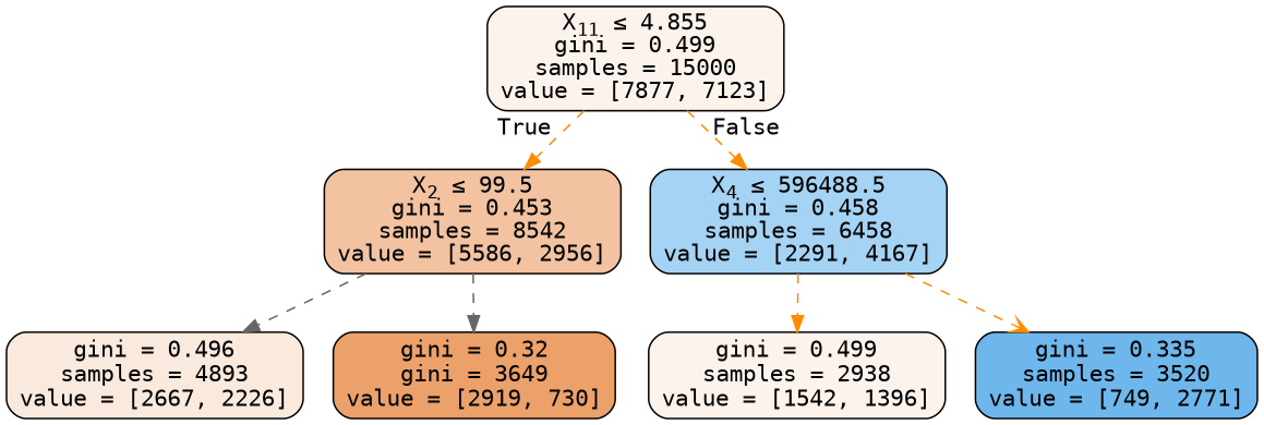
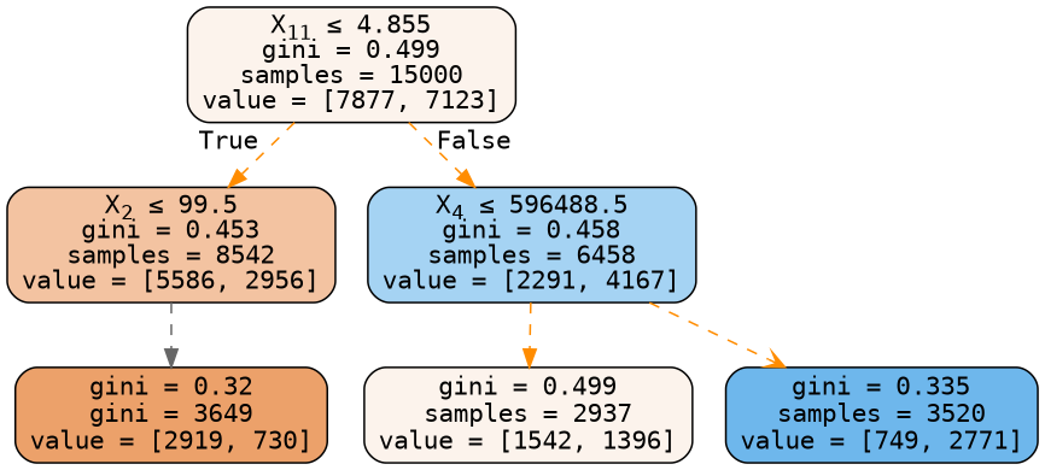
  digraph {
    fontname="DejaVu Sans Mono"
    node [color=black fillcolor="#e5813918" fontname="DejaVu Sans Mono" shape=box style="filled, rounded"]
    edge [arrowhead=normal color=darkorange fontname="DejaVu Sans Mono" style=dashed]
    n1 [label=<X<SUB>11</SUB> &le; 4.855<br/>gini = 0.499<br/>samples = 15000<br/>value = [7877, 7123]>]
    n2 [fillcolor="#e5813978" label=<X<SUB>2</SUB> &le; 99.5<br/>gini = 0.453<br/>samples = 8542<br/>value = [5586, 2956]>]
    n3 [fillcolor="#399de573" label=<X<SUB>4</SUB> &le; 596488.5<br/>gini = 0.458<br/>samples = 6458<br/>value = [2291, 4167]>]
-   n4 [fillcolor="#e581392a" label=<gini = 0.496<br/>samples = 4893<br/>value = [2667, 2226]>]
    n5 [fillcolor="#e58139bf" label=<gini = 0.32<br/>gini = 3649<br/>value = [2919, 730]>]
-   n6 [label=<gini = 0.499<br/>samples = 2938<br/>value = [1542, 1396]>]
+   n6 [label=<gini = 0.499<br/>samples = 2937<br/>value = [1542, 1396]>]
    n7 [fillcolor="#399de5ba" label=<gini = 0.335<br/>samples = 3520<br/>value = [749, 2771]>]
    n1 -> n2 [headlabel=True labelangle=45 labeldistance=2.5]
    n1 -> n3 [headlabel=False labelangle=-45 labeldistance=2.5]
-   n2 -> n4 [color=gray40]
    n2 -> n5 [color=gray40]
    n3 -> n6
    n3 -> n7 [arrowhead=vee]
  }
